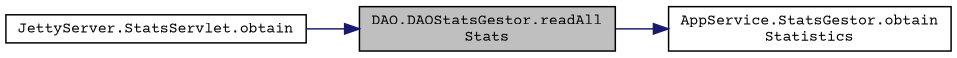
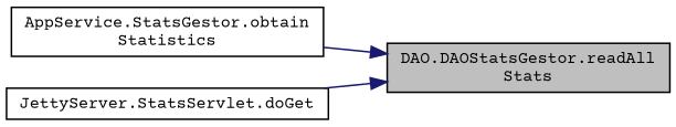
  digraph {
    fontname="Courier Prime"
    rankdir=RL
    node [color=black fillcolor=white fontname="Courier Prime" fontsize=10 shape=record style=filled]
    edge [color=midnightblue dir=back fontname="Courier Prime" fontsize=10 labelfontname=Helvetica labelfontsize=10 style=solid]
    n1 [fillcolor=grey75 fontcolor=black height=0.2 label="DAO.DAOStatsGestor.readAll\lStats" width=0.4]
    n2 [height=0.2 label="AppService.StatsGestor.obtain\lStatistics" width=0.4]
-   n3 [height=0.2 label="JettyServer.StatsServlet.obtain" width=0.4]
-   n2 -> n1
+   n3 [height=0.2 label="JettyServer.StatsServlet.doGet" width=0.4]
+   n1 -> n2
    n1 -> n3
  }
